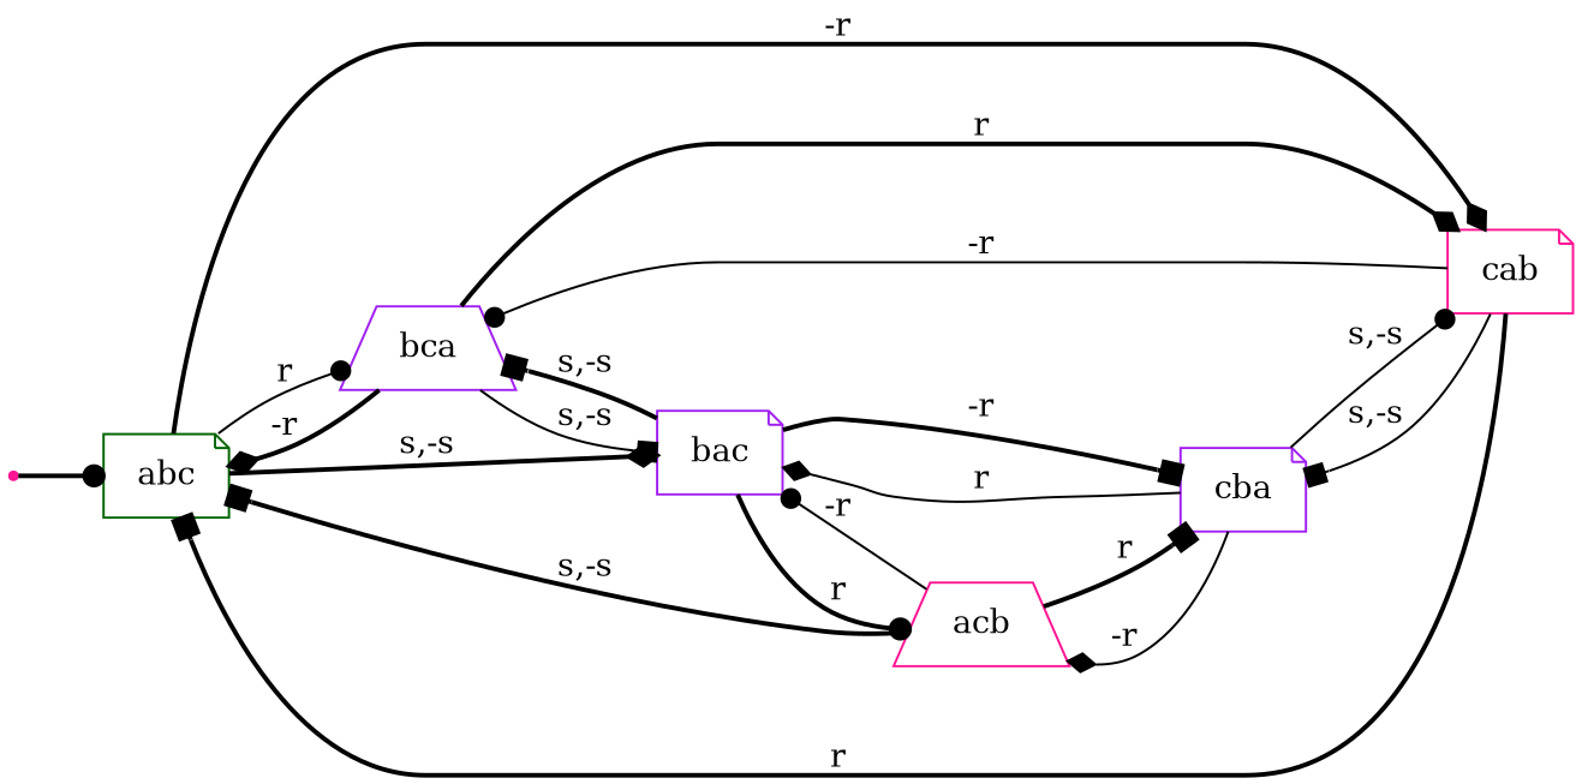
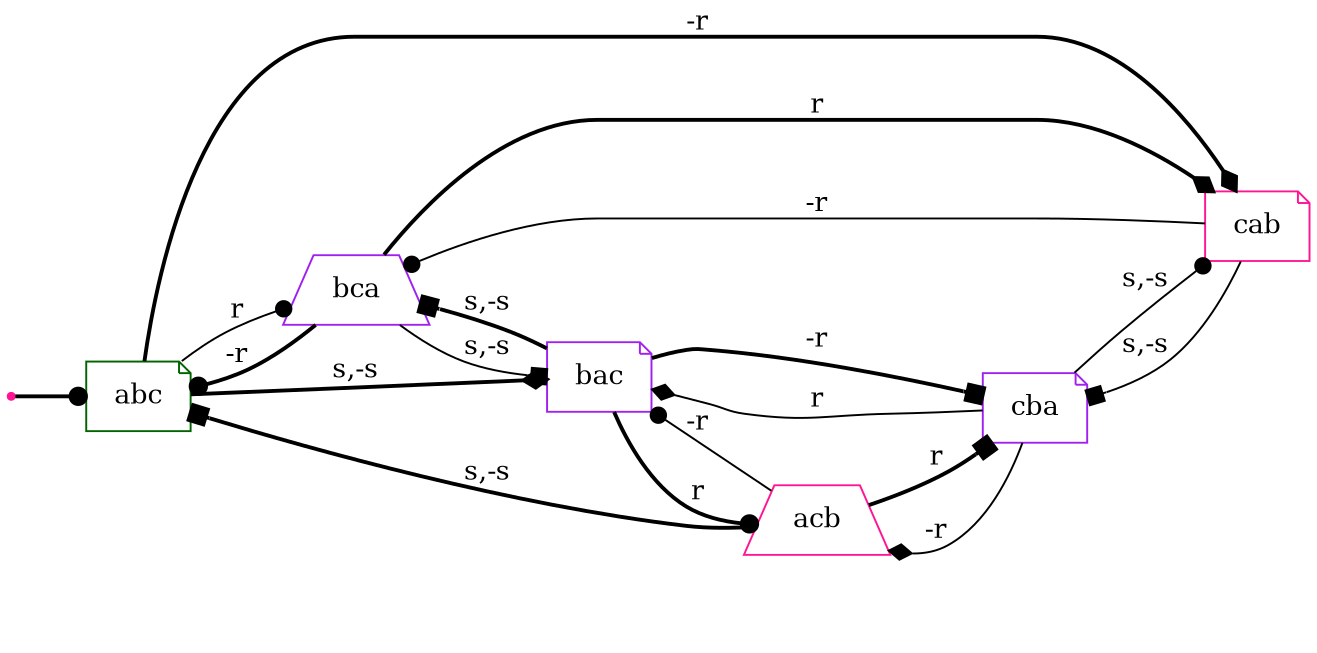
  digraph {
    rankdir=LR
    node [color=deeppink shape=note]
    edge [arrowhead=dot style=bold]
    qi [shape=point]
    abc [color=darkgreen]
    bca [color=purple shape=trapezium]
    cab
    bac [color=purple]
    cba [color=purple]
    acb [shape=trapezium]
    qi -> abc
    abc -> bca [label=r style=solid]
    abc -> cab [arrowhead=diamond label="-r"]
    abc -> bac [arrowhead=diamond label="s,-s"]
-   bca -> abc [arrowhead=diamond label="-r"]
+   bca -> abc [label="-r"]
    bca -> cab [arrowhead=diamond label=r]
    bca -> bac [arrowhead=box label="s,-s" style=solid]
-   cab -> abc [arrowhead=box label=r]
    cab -> bca [label="-r" style=solid]
    cab -> cba [arrowhead=box label="s,-s" style=solid]
    bac -> bca [arrowhead=box label="s,-s"]
    bac -> cba [arrowhead=box label="-r"]
    bac -> acb [label=r]
    cba -> cab [label="s,-s" style=solid]
    cba -> bac [arrowhead=diamond label=r style=solid]
    cba -> acb [arrowhead=diamond label="-r" style=solid]
    acb -> abc [arrowhead=box label="s,-s"]
    acb -> bac [label="-r" style=solid]
    acb -> cba [arrowhead=box label=r]
  }
